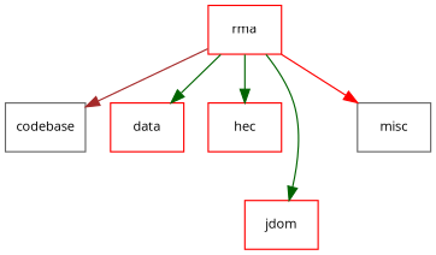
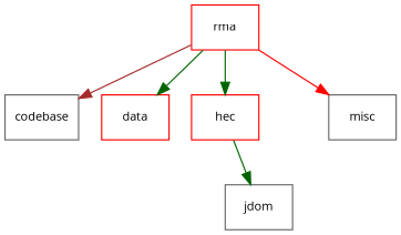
  digraph {
    fontname="Open Sans"
    node [color=red fontname="Open Sans" fontsize=10.0 shape=box]
    edge [color=darkgreen fontname="Open Sans"]
    rma
    codebase [color=gray40]
    data
    hec
-   jdom
+   jdom [color=gray40]
    misc [color=gray40]
    rma -> codebase [color=brown]
    rma -> data
    rma -> hec
-   rma -> jdom
+   hec -> jdom
    rma -> misc [color=red]
  }
